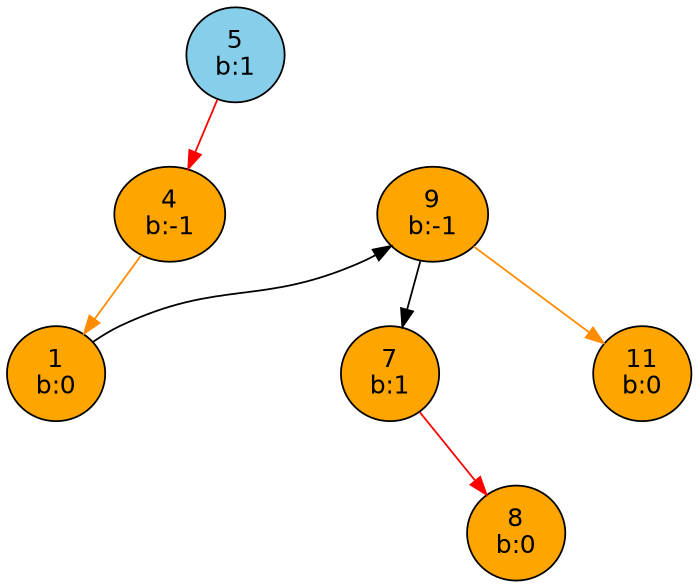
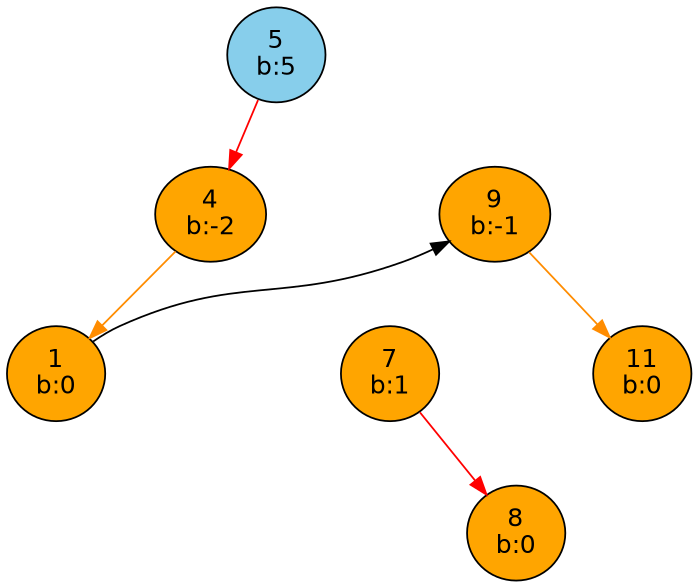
  digraph {
    fontname=Helvetica
    node [fontname=Helvetica style=filled]
    edge [fontname=Helvetica style=invis]
-   n1 [fillcolor=orange label="4\nb:-1"]
+   n1 [fillcolor=orange label="4\nb:-2"]
    m5 [style=invis width=0.1]
    n3 [fillcolor=orange label="9\nb:-1"]
    n4 [fillcolor=orange label="1\nb:0"]
    l4 [style=invis width=0.1]
    r4 [style=invis width=0.1]
    n7 [fillcolor=orange label="7\nb:1"]
    m9 [style=invis width=0.1]
    n9 [fillcolor=orange label="11\nb:0"]
    n10 [fillcolor=orange label="8\nb:0"]
    l7 [style=invis width=0.1]
    m7 [style=invis width=0.1]
-   n13 [fillcolor=skyblue label="5\nb:1"]
+   n13 [fillcolor=skyblue label="5\nb:5"]
    subgraph sub_1 {
      rank=same
      n1
      m5
      n3
    }
    subgraph sub_2 {
      rank=same
      n4
      l4
      r4
    }
    subgraph sub_3 {
      rank=same
      n7
      m9
      n9
    }
    subgraph sub_4 {
      rank=same
      n10
      l7
      m7
    }
    n1 -> m5
    n1 -> n4 [color=darkorange style=""]
    n1 -> l4
    n1 -> r4
    m5 -> n3
-   n3 -> n7 [color=black style=""]
    n3 -> m9
    n3 -> n9 [color=darkorange style=""]
    n4 -> n3 [color=black style=""]
    n4 -> l4
    l4 -> r4
    n7 -> m9
    n7 -> n10 [color=red style=""]
    n7 -> l7
    n7 -> m7
    m9 -> n9
    l7 -> m7
    m7 -> n10
    n13 -> n1 [color=red style=""]
    n13 -> m5
  }
